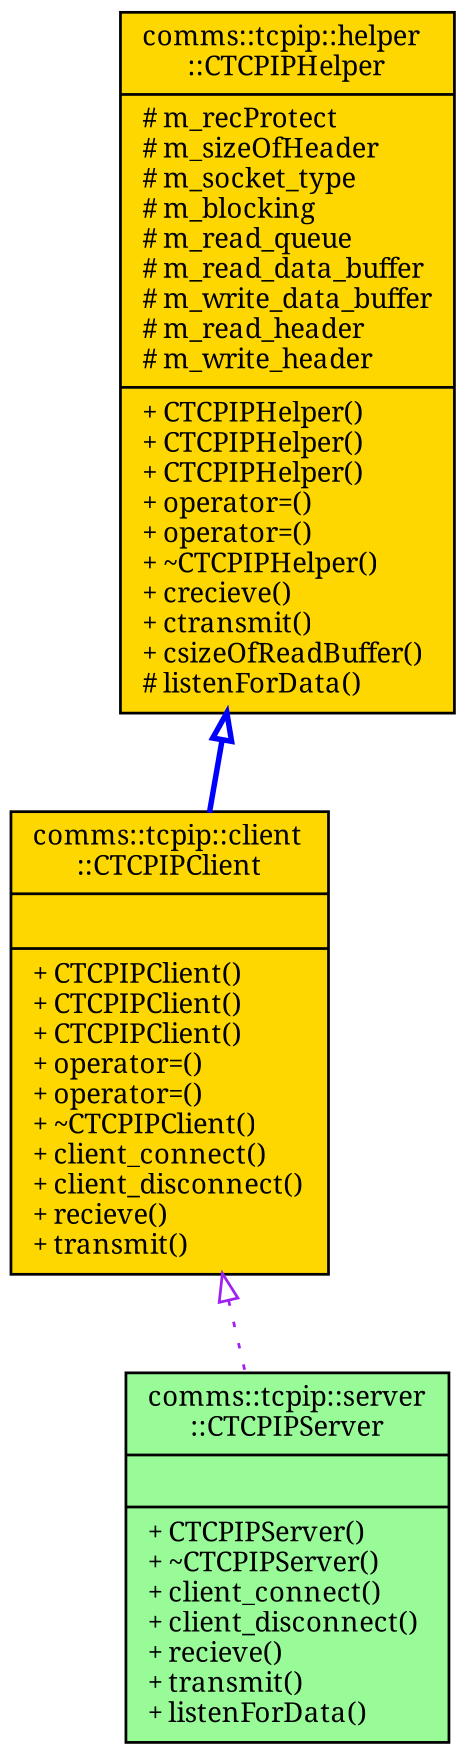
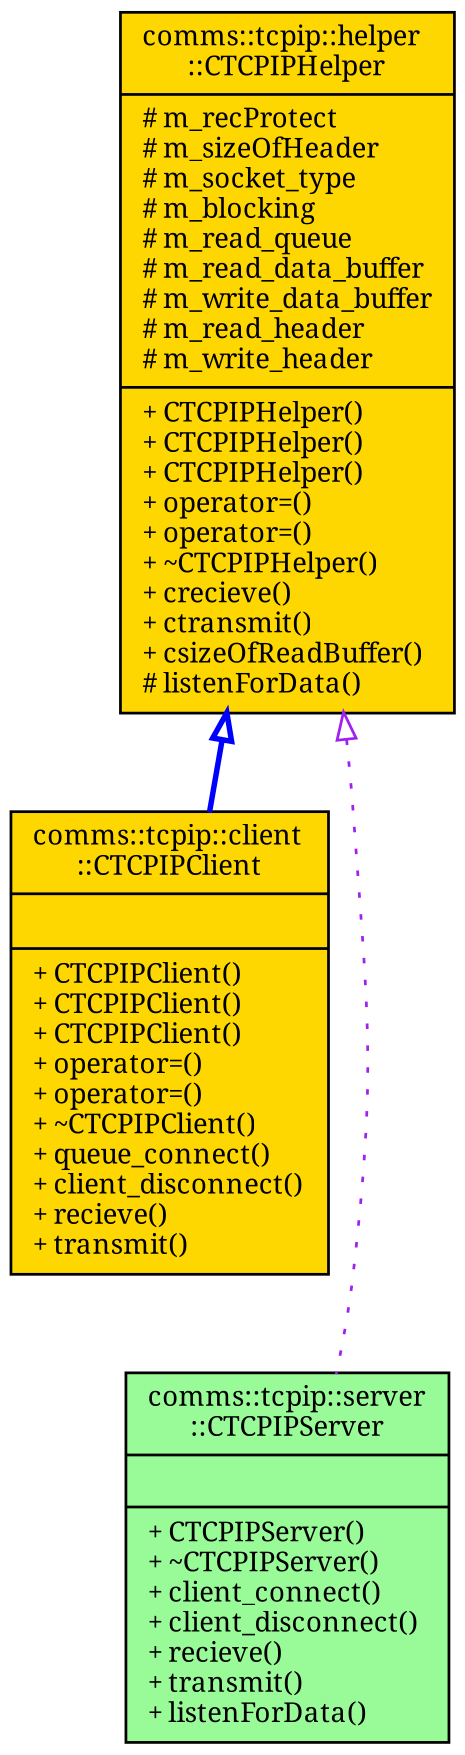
  digraph {
    fontname="Noto Serif"
    node [color=black fillcolor=gold fontname="Noto Serif" fontsize=10 shape=record style=filled]
    edge [arrowtail=onormal dir=back fontname="Noto Serif" fontsize=10 labelfontname=Helvetica labelfontsize=10]
    n1 [fontcolor=black height=0.2 label="{comms::tcpip::helper\l::CTCPIPHelper\n|# m_recProtect\l# m_sizeOfHeader\l# m_socket_type\l# m_blocking\l# m_read_queue\l# m_read_data_buffer\l# m_write_data_buffer\l# m_read_header\l# m_write_header\l|+ CTCPIPHelper()\l+ CTCPIPHelper()\l+ CTCPIPHelper()\l+ operator=()\l+ operator=()\l+ ~CTCPIPHelper()\l+ crecieve()\l+ ctransmit()\l+ csizeOfReadBuffer()\l# listenForData()\l}" width=0.4]
-   n2 [height=0.2 label="{comms::tcpip::client\l::CTCPIPClient\n||+ CTCPIPClient()\l+ CTCPIPClient()\l+ CTCPIPClient()\l+ operator=()\l+ operator=()\l+ ~CTCPIPClient()\l+ client_connect()\l+ client_disconnect()\l+ recieve()\l+ transmit()\l}" width=0.4]
+   n2 [height=0.2 label="{comms::tcpip::client\l::CTCPIPClient\n||+ CTCPIPClient()\l+ CTCPIPClient()\l+ CTCPIPClient()\l+ operator=()\l+ operator=()\l+ ~CTCPIPClient()\l+ queue_connect()\l+ client_disconnect()\l+ recieve()\l+ transmit()\l}" width=0.4]
    n3 [fillcolor=palegreen height=0.2 label="{comms::tcpip::server\l::CTCPIPServer\n||+ CTCPIPServer()\l+ ~CTCPIPServer()\l+ client_connect()\l+ client_disconnect()\l+ recieve()\l+ transmit()\l+ listenForData()\l}" width=0.4]
    n1 -> n2 [color=blue style=bold]
-   n2 -> n3 [color=purple style=dotted]
+   n1 -> n3 [color=purple style=dotted]
  }
